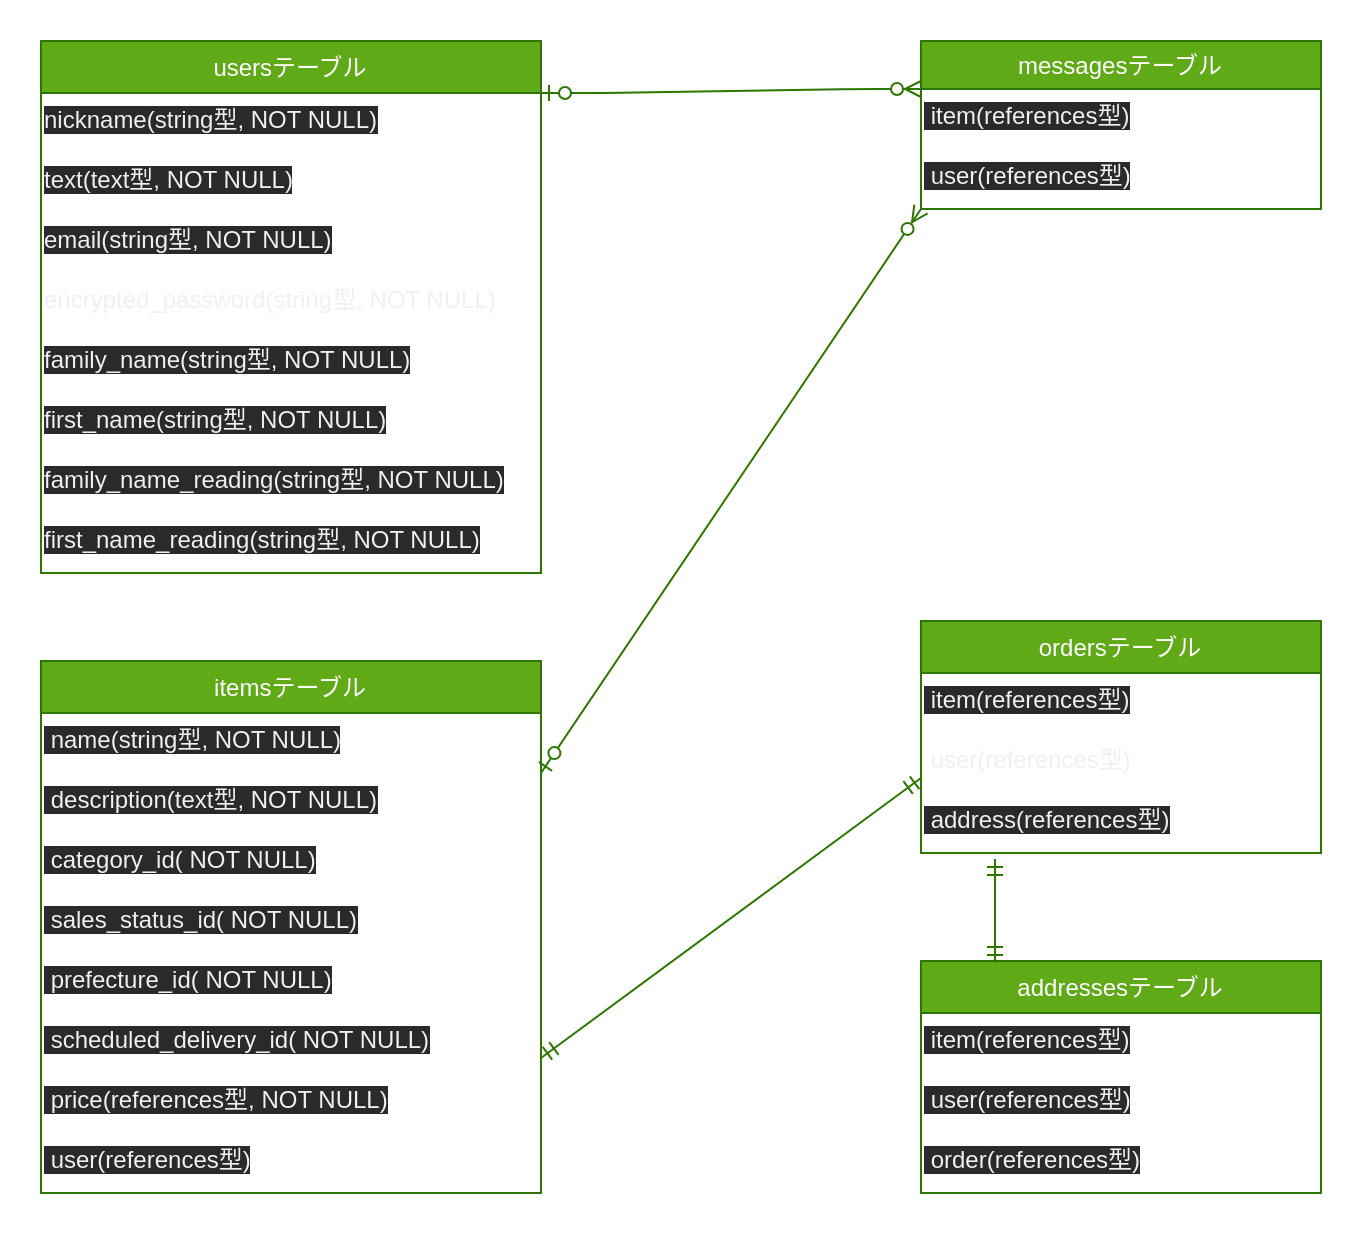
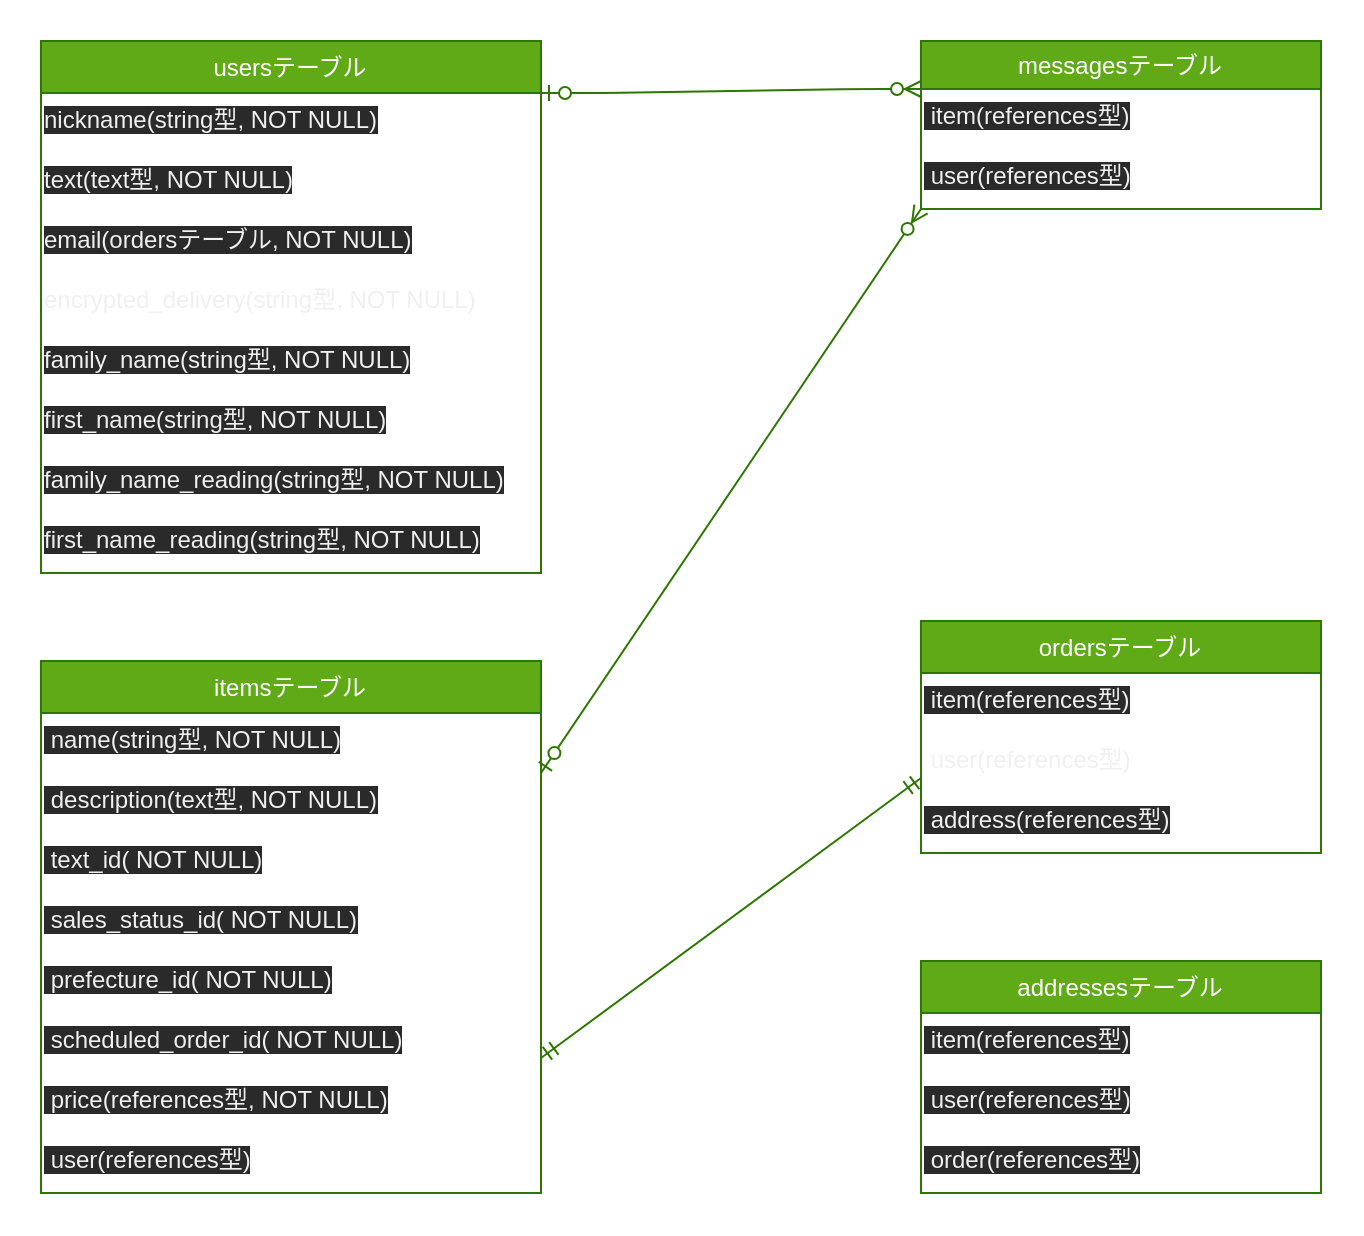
  <mxCell id="0" />
  <mxCell id="1" parent="0" />
  <mxCell id="2" value="usersテーブル" style="swimlane;fontStyle=0;childLayout=stackLayout;horizontal=1;startSize=26;fillColor=#60a917;horizontalStack=0;resizeParent=1;resizeParentMax=0;resizeLast=0;collapsible=1;marginBottom=0;strokeColor=#2D7600;fontColor=#ffffff;" vertex="1" parent="1"><mxGeometry x="20" y="20" width="250" height="266" as="geometry" /></mxCell>
  <mxCell id="3" value="&lt;span style=&quot;color: rgb(240 , 240 , 240) ; font-family: &amp;#34;helvetica&amp;#34; ; font-size: 12px ; font-style: normal ; font-weight: 400 ; letter-spacing: normal ; text-align: left ; text-indent: 0px ; text-transform: none ; word-spacing: 0px ; background-color: rgb(42 , 42 , 42) ; display: inline ; float: none&quot;&gt;nickname(string型, NOT NULL)&lt;/span&gt;" style="text;whiteSpace=wrap;html=1;" vertex="1" parent="2"><mxGeometry y="26" width="250" height="30" as="geometry" /></mxCell>
  <mxCell id="4" value="&lt;span style=&quot;color: rgb(240 , 240 , 240) ; font-family: &amp;#34;helvetica&amp;#34; ; font-size: 12px ; font-style: normal ; font-weight: 400 ; letter-spacing: normal ; text-align: left ; text-indent: 0px ; text-transform: none ; word-spacing: 0px ; background-color: rgb(42 , 42 , 42) ; display: inline ; float: none&quot;&gt;text(text型, NOT NULL)&lt;/span&gt;" style="text;whiteSpace=wrap;html=1;fontColor=#f0f0f0;" vertex="1" parent="2"><mxGeometry y="56" width="250" height="30" as="geometry" /></mxCell>
- <mxCell id="5" value="&lt;span style=&quot;color: rgb(240 , 240 , 240) ; font-family: &amp;#34;helvetica&amp;#34; ; font-size: 12px ; font-style: normal ; font-weight: 400 ; letter-spacing: normal ; text-align: left ; text-indent: 0px ; text-transform: none ; word-spacing: 0px ; background-color: rgb(42 , 42 , 42) ; display: inline ; float: none&quot;&gt;email(string型, NOT NULL)&lt;/span&gt;" style="text;whiteSpace=wrap;html=1;fontColor=#f0f0f0;" vertex="1" parent="2"><mxGeometry y="86" width="250" height="30" as="geometry" /></mxCell>
- <mxCell id="6" value="encrypted_password(string型, NOT NULL)" style="text;whiteSpace=wrap;html=1;fontColor=#f0f0f0;" vertex="1" parent="2"><mxGeometry y="116" width="250" height="30" as="geometry" /></mxCell>
+ <mxCell id="5" value="&lt;span style=&quot;color: rgb(240 , 240 , 240) ; font-family: &amp;#34;helvetica&amp;#34; ; font-size: 12px ; font-style: normal ; font-weight: 400 ; letter-spacing: normal ; text-align: left ; text-indent: 0px ; text-transform: none ; word-spacing: 0px ; background-color: rgb(42 , 42 , 42) ; display: inline ; float: none&quot;&gt;email(ordersテーブル, NOT NULL)&lt;/span&gt;" style="text;whiteSpace=wrap;html=1;fontColor=#f0f0f0;" vertex="1" parent="2"><mxGeometry y="86" width="250" height="30" as="geometry" /></mxCell>
+ <mxCell id="6" value="encrypted_delivery(string型, NOT NULL)" style="text;whiteSpace=wrap;html=1;fontColor=#f0f0f0;" vertex="1" parent="2"><mxGeometry y="116" width="250" height="30" as="geometry" /></mxCell>
  <mxCell id="7" value="&lt;span style=&quot;color: rgb(240 , 240 , 240) ; font-family: &amp;#34;helvetica&amp;#34; ; font-size: 12px ; font-style: normal ; font-weight: 400 ; letter-spacing: normal ; text-align: left ; text-indent: 0px ; text-transform: none ; word-spacing: 0px ; background-color: rgb(42 , 42 , 42) ; display: inline ; float: none&quot;&gt;family_name(string型, NOT NULL)&lt;/span&gt;" style="text;whiteSpace=wrap;html=1;" vertex="1" parent="2"><mxGeometry y="146" width="250" height="30" as="geometry" /></mxCell>
  <mxCell id="8" value="&lt;span style=&quot;color: rgb(240 , 240 , 240) ; font-family: &amp;#34;helvetica&amp;#34; ; font-size: 12px ; font-style: normal ; font-weight: 400 ; letter-spacing: normal ; text-align: left ; text-indent: 0px ; text-transform: none ; word-spacing: 0px ; background-color: rgb(42 , 42 , 42) ; display: inline ; float: none&quot;&gt;first_name(string型, NOT NULL)&lt;/span&gt;" style="text;whiteSpace=wrap;html=1;" vertex="1" parent="2"><mxGeometry y="176" width="250" height="30" as="geometry" /></mxCell>
  <mxCell id="9" value="&lt;span style=&quot;color: rgb(240 , 240 , 240) ; font-family: &amp;#34;helvetica&amp;#34; ; font-size: 12px ; font-style: normal ; font-weight: 400 ; letter-spacing: normal ; text-align: left ; text-indent: 0px ; text-transform: none ; word-spacing: 0px ; background-color: rgb(42 , 42 , 42) ; display: inline ; float: none&quot;&gt;family_name_reading(string型, NOT NULL)&lt;/span&gt;" style="text;whiteSpace=wrap;html=1;" vertex="1" parent="2"><mxGeometry y="206" width="250" height="30" as="geometry" /></mxCell>
  <mxCell id="10" value="&lt;span style=&quot;color: rgb(240 , 240 , 240) ; font-family: &amp;#34;helvetica&amp;#34; ; font-size: 12px ; font-style: normal ; font-weight: 400 ; letter-spacing: normal ; text-align: left ; text-indent: 0px ; text-transform: none ; word-spacing: 0px ; background-color: rgb(42 , 42 , 42) ; display: inline ; float: none&quot;&gt;first_name_reading(string型, NOT NULL)&lt;/span&gt;" style="text;whiteSpace=wrap;html=1;" vertex="1" parent="2"><mxGeometry y="236" width="250" height="30" as="geometry" /></mxCell>
  <mxCell id="11" value="ordersテーブル" style="swimlane;fontStyle=0;childLayout=stackLayout;horizontal=1;startSize=26;fillColor=#60a917;horizontalStack=0;resizeParent=1;resizeParentMax=0;resizeLast=0;collapsible=1;marginBottom=0;strokeColor=#2D7600;fontColor=#ffffff;" vertex="1" parent="1"><mxGeometry x="460" y="310" width="200" height="116" as="geometry" /></mxCell>
  <mxCell id="12" value="&lt;span style=&quot;color: rgb(240 , 240 , 240) ; font-family: &amp;#34;helvetica&amp;#34; ; font-size: 12px ; font-style: normal ; font-weight: 400 ; letter-spacing: normal ; text-align: left ; text-indent: 0px ; text-transform: none ; word-spacing: 0px ; background-color: rgb(42 , 42 , 42) ; display: inline ; float: none&quot;&gt;&amp;nbsp;item(references型)&lt;/span&gt;" style="text;whiteSpace=wrap;html=1;fontColor=#f0f0f0;" vertex="1" parent="11"><mxGeometry y="26" width="200" height="30" as="geometry" /></mxCell>
  <mxCell id="13" value="&lt;span style=&quot;font-family: &amp;#34;helvetica&amp;#34;&quot;&gt;&amp;nbsp;user(references型)&lt;/span&gt;" style="text;whiteSpace=wrap;html=1;fontColor=#f0f0f0;" vertex="1" parent="11"><mxGeometry y="56" width="200" height="30" as="geometry" /></mxCell>
  <mxCell id="14" value="&lt;span style=&quot;color: rgb(240 , 240 , 240) ; font-family: &amp;#34;helvetica&amp;#34; ; font-size: 12px ; font-style: normal ; font-weight: 400 ; letter-spacing: normal ; text-align: left ; text-indent: 0px ; text-transform: none ; word-spacing: 0px ; background-color: rgb(42 , 42 , 42) ; display: inline ; float: none&quot;&gt;&amp;nbsp;address(references型)&lt;/span&gt;" style="text;whiteSpace=wrap;html=1;fontColor=#f0f0f0;" vertex="1" parent="11"><mxGeometry y="86" width="200" height="30" as="geometry" /></mxCell>
  <mxCell id="15" value="itemsテーブル" style="swimlane;fontStyle=0;childLayout=stackLayout;horizontal=1;startSize=26;fillColor=#60a917;horizontalStack=0;resizeParent=1;resizeParentMax=0;resizeLast=0;collapsible=1;marginBottom=0;strokeColor=#2D7600;fontColor=#ffffff;" vertex="1" parent="1"><mxGeometry x="20" y="330" width="250" height="266" as="geometry" /></mxCell>
  <mxCell id="16" value="&lt;span style=&quot;color: rgb(240 , 240 , 240) ; font-family: &amp;#34;helvetica&amp;#34; ; font-size: 12px ; font-style: normal ; font-weight: 400 ; letter-spacing: normal ; text-align: left ; text-indent: 0px ; text-transform: none ; word-spacing: 0px ; background-color: rgb(42 , 42 , 42) ; display: inline ; float: none&quot;&gt;&amp;nbsp;name(string型, NOT NULL)&lt;/span&gt;" style="text;whiteSpace=wrap;html=1;" vertex="1" parent="15"><mxGeometry y="26" width="250" height="30" as="geometry" /></mxCell>
  <mxCell id="17" value="&lt;span style=&quot;color: rgb(240 , 240 , 240) ; font-family: &amp;#34;helvetica&amp;#34; ; font-size: 12px ; font-style: normal ; font-weight: 400 ; letter-spacing: normal ; text-align: left ; text-indent: 0px ; text-transform: none ; word-spacing: 0px ; background-color: rgb(42 , 42 , 42) ; display: inline ; float: none&quot;&gt;&amp;nbsp;&lt;span style=&quot;font-family: &amp;#34;helvetica&amp;#34;&quot;&gt;description&lt;/span&gt;(text型, NOT NULL)&lt;/span&gt;" style="text;whiteSpace=wrap;html=1;fontColor=#f0f0f0;" vertex="1" parent="15"><mxGeometry y="56" width="250" height="30" as="geometry" /></mxCell>
- <mxCell id="18" value="&lt;span style=&quot;color: rgb(240 , 240 , 240) ; font-family: &amp;#34;helvetica&amp;#34; ; font-size: 12px ; font-style: normal ; font-weight: 400 ; letter-spacing: normal ; text-align: left ; text-indent: 0px ; text-transform: none ; word-spacing: 0px ; background-color: rgb(42 , 42 , 42) ; display: inline ; float: none&quot;&gt;&amp;nbsp;category_id( NOT NULL)&lt;/span&gt;" style="text;whiteSpace=wrap;html=1;fontColor=#f0f0f0;" vertex="1" parent="15"><mxGeometry y="86" width="250" height="30" as="geometry" /></mxCell>
+ <mxCell id="18" value="&lt;span style=&quot;color: rgb(240 , 240 , 240) ; font-family: &amp;#34;helvetica&amp;#34; ; font-size: 12px ; font-style: normal ; font-weight: 400 ; letter-spacing: normal ; text-align: left ; text-indent: 0px ; text-transform: none ; word-spacing: 0px ; background-color: rgb(42 , 42 , 42) ; display: inline ; float: none&quot;&gt;&amp;nbsp;text_id( NOT NULL)&lt;/span&gt;" style="text;whiteSpace=wrap;html=1;fontColor=#f0f0f0;" vertex="1" parent="15"><mxGeometry y="86" width="250" height="30" as="geometry" /></mxCell>
  <mxCell id="19" value="&lt;meta charset=&quot;utf-8&quot;&gt;&lt;span style=&quot;color: rgb(240, 240, 240); font-family: helvetica; font-size: 12px; font-style: normal; font-weight: 400; letter-spacing: normal; text-align: left; text-indent: 0px; text-transform: none; word-spacing: 0px; background-color: rgb(42, 42, 42); display: inline; float: none;&quot;&gt;&amp;nbsp;sales_status_id( NOT NULL)&lt;/span&gt;" style="text;whiteSpace=wrap;html=1;" vertex="1" parent="15"><mxGeometry y="116" width="250" height="30" as="geometry" /></mxCell>
  <mxCell id="20" value="&lt;span style=&quot;color: rgb(240 , 240 , 240) ; font-family: &amp;#34;helvetica&amp;#34; ; font-size: 12px ; font-style: normal ; font-weight: 400 ; letter-spacing: normal ; text-align: left ; text-indent: 0px ; text-transform: none ; word-spacing: 0px ; background-color: rgb(42 , 42 , 42) ; display: inline ; float: none&quot;&gt;&amp;nbsp;prefecture_id( NOT NULL)&lt;/span&gt;" style="text;whiteSpace=wrap;html=1;" vertex="1" parent="15"><mxGeometry y="146" width="250" height="30" as="geometry" /></mxCell>
- <mxCell id="21" value="&lt;span style=&quot;color: rgb(240 , 240 , 240) ; font-family: &amp;#34;helvetica&amp;#34; ; font-size: 12px ; font-style: normal ; font-weight: 400 ; letter-spacing: normal ; text-align: left ; text-indent: 0px ; text-transform: none ; word-spacing: 0px ; background-color: rgb(42 , 42 , 42) ; display: inline ; float: none&quot;&gt;&amp;nbsp;scheduled_delivery_id( NOT NULL)&lt;/span&gt;" style="text;whiteSpace=wrap;html=1;fontColor=#f0f0f0;" vertex="1" parent="15"><mxGeometry y="176" width="250" height="30" as="geometry" /></mxCell>
+ <mxCell id="21" value="&lt;span style=&quot;color: rgb(240 , 240 , 240) ; font-family: &amp;#34;helvetica&amp;#34; ; font-size: 12px ; font-style: normal ; font-weight: 400 ; letter-spacing: normal ; text-align: left ; text-indent: 0px ; text-transform: none ; word-spacing: 0px ; background-color: rgb(42 , 42 , 42) ; display: inline ; float: none&quot;&gt;&amp;nbsp;scheduled_order_id( NOT NULL)&lt;/span&gt;" style="text;whiteSpace=wrap;html=1;fontColor=#f0f0f0;" vertex="1" parent="15"><mxGeometry y="176" width="250" height="30" as="geometry" /></mxCell>
  <mxCell id="22" value="&lt;meta charset=&quot;utf-8&quot;&gt;&lt;span style=&quot;color: rgb(240, 240, 240); font-family: helvetica; font-size: 12px; font-style: normal; font-weight: 400; letter-spacing: normal; text-align: left; text-indent: 0px; text-transform: none; word-spacing: 0px; background-color: rgb(42, 42, 42); display: inline; float: none;&quot;&gt;&amp;nbsp;price(references型, NOT NULL)&lt;/span&gt;" style="text;whiteSpace=wrap;html=1;" vertex="1" parent="15"><mxGeometry y="206" width="250" height="30" as="geometry" /></mxCell>
  <mxCell id="23" value="&lt;meta charset=&quot;utf-8&quot;&gt;&lt;span style=&quot;color: rgb(240, 240, 240); font-family: helvetica; font-size: 12px; font-style: normal; font-weight: 400; letter-spacing: normal; text-align: left; text-indent: 0px; text-transform: none; word-spacing: 0px; background-color: rgb(42, 42, 42); display: inline; float: none;&quot;&gt;&amp;nbsp;user(references型)&lt;/span&gt;" style="text;whiteSpace=wrap;html=1;" vertex="1" parent="15"><mxGeometry y="236" width="250" height="30" as="geometry" /></mxCell>
  <mxCell id="24" value="messagesテーブル" style="swimlane;fontStyle=0;childLayout=stackLayout;horizontal=1;startSize=24;fillColor=#60a917;horizontalStack=0;resizeParent=1;resizeParentMax=0;resizeLast=0;collapsible=1;marginBottom=0;strokeColor=#2D7600;fontColor=#ffffff;" vertex="1" parent="1"><mxGeometry x="460" y="20" width="200" height="84" as="geometry" /></mxCell>
  <mxCell id="25" value="&lt;span style=&quot;color: rgb(240 , 240 , 240) ; font-family: &amp;#34;helvetica&amp;#34; ; font-size: 12px ; font-style: normal ; font-weight: 400 ; letter-spacing: normal ; text-align: left ; text-indent: 0px ; text-transform: none ; word-spacing: 0px ; background-color: rgb(42 , 42 , 42) ; display: inline ; float: none&quot;&gt;&amp;nbsp;item(references型)&lt;/span&gt;" style="text;whiteSpace=wrap;html=1;fontColor=#f0f0f0;" vertex="1" parent="24"><mxGeometry y="24" width="200" height="30" as="geometry" /></mxCell>
  <mxCell id="26" value="&lt;meta charset=&quot;utf-8&quot;&gt;&lt;span style=&quot;color: rgb(240, 240, 240); font-family: helvetica; font-size: 12px; font-style: normal; font-weight: 400; letter-spacing: normal; text-align: left; text-indent: 0px; text-transform: none; word-spacing: 0px; background-color: rgb(42, 42, 42); display: inline; float: none;&quot;&gt;&amp;nbsp;user(references型)&lt;/span&gt;" style="text;whiteSpace=wrap;html=1;fontColor=#f0f0f0;" vertex="1" parent="24"><mxGeometry y="54" width="200" height="30" as="geometry" /></mxCell>
  <mxCell id="27" value="" style="edgeStyle=entityRelationEdgeStyle;fontSize=12;html=1;endArrow=ERzeroToMany;startArrow=ERzeroToOne;fillColor=#60a917;strokeColor=#2D7600;entryX=0;entryY=0;entryDx=0;entryDy=0;exitX=1;exitY=0;exitDx=0;exitDy=0;" edge="1" parent="1" source="3" target="25"><mxGeometry width="100" height="100" relative="1" as="geometry"><mxPoint x="290" y="70" as="sourcePoint" /><mxPoint x="420" y="150" as="targetPoint" /></mxGeometry></mxCell>
  <mxCell id="28" value="" style="fontSize=12;html=1;endArrow=ERzeroToMany;startArrow=ERzeroToOne;exitX=1;exitY=0;exitDx=0;exitDy=0;entryX=0;entryY=1;entryDx=0;entryDy=0;fillColor=#60a917;strokeColor=#2D7600;" edge="1" parent="1" source="17" target="26"><mxGeometry width="100" height="100" relative="1" as="geometry"><mxPoint x="270" y="449" as="sourcePoint" /><mxPoint x="456" y="271.012" as="targetPoint" /></mxGeometry></mxCell>
  <mxCell id="29" value="" style="fontSize=12;html=1;endArrow=ERmandOne;startArrow=ERmandOne;fontColor=#f0f0f0;entryX=0;entryY=0.75;entryDx=0;entryDy=0;fillColor=#60a917;strokeColor=#2D7600;exitX=1;exitY=0.75;exitDx=0;exitDy=0;" edge="1" parent="1" source="21" target="13"><mxGeometry width="100" height="100" relative="1" as="geometry"><mxPoint x="270" y="521" as="sourcePoint" /><mxPoint x="420" y="550" as="targetPoint" /></mxGeometry></mxCell>
  <mxCell id="30" value="addressesテーブル" style="swimlane;fontStyle=0;childLayout=stackLayout;horizontal=1;startSize=26;fillColor=#60a917;horizontalStack=0;resizeParent=1;resizeParentMax=0;resizeLast=0;collapsible=1;marginBottom=0;labelBackgroundColor=none;fontColor=#ffffff;strokeColor=#2D7600;" vertex="1" parent="1"><mxGeometry x="460" y="480" width="200" height="116" as="geometry" /></mxCell>
  <mxCell id="31" value="&lt;meta charset=&quot;utf-8&quot;&gt;&lt;span style=&quot;color: rgb(240, 240, 240); font-family: helvetica; font-size: 12px; font-style: normal; font-weight: 400; letter-spacing: normal; text-align: left; text-indent: 0px; text-transform: none; word-spacing: 0px; background-color: rgb(42, 42, 42); display: inline; float: none;&quot;&gt;&amp;nbsp;item(references型)&lt;/span&gt;" style="text;whiteSpace=wrap;html=1;fontColor=#f0f0f0;" vertex="1" parent="30"><mxGeometry y="26" width="200" height="30" as="geometry" /></mxCell>
  <mxCell id="32" value="&lt;meta charset=&quot;utf-8&quot;&gt;&lt;span style=&quot;color: rgb(240, 240, 240); font-family: helvetica; font-size: 12px; font-style: normal; font-weight: 400; letter-spacing: normal; text-align: left; text-indent: 0px; text-transform: none; word-spacing: 0px; background-color: rgb(42, 42, 42); display: inline; float: none;&quot;&gt;&amp;nbsp;user(references型)&lt;/span&gt;" style="text;whiteSpace=wrap;html=1;fontColor=#f0f0f0;" vertex="1" parent="30"><mxGeometry y="56" width="200" height="30" as="geometry" /></mxCell>
  <mxCell id="33" value="&lt;span style=&quot;color: rgb(240 , 240 , 240) ; font-family: &amp;#34;helvetica&amp;#34; ; font-size: 12px ; font-style: normal ; font-weight: 400 ; letter-spacing: normal ; text-align: left ; text-indent: 0px ; text-transform: none ; word-spacing: 0px ; background-color: rgb(42 , 42 , 42) ; display: inline ; float: none&quot;&gt;&amp;nbsp;order(references型)&lt;/span&gt;" style="text;whiteSpace=wrap;html=1;fontColor=#f0f0f0;" vertex="1" parent="30"><mxGeometry y="86" width="200" height="30" as="geometry" /></mxCell>
- <mxCell id="34" value="" style="fontSize=12;html=1;endArrow=ERmandOne;startArrow=ERmandOne;fontColor=#f0f0f0;entryX=0.185;entryY=1.1;entryDx=0;entryDy=0;entryPerimeter=0;exitX=0.185;exitY=0.009;exitDx=0;exitDy=0;exitPerimeter=0;fillColor=#60a917;strokeColor=#2D7600;" edge="1" parent="1" source="30" target="14"><mxGeometry width="100" height="100" relative="1" as="geometry"><mxPoint x="270" y="500" as="sourcePoint" /><mxPoint x="370" y="400" as="targetPoint" /></mxGeometry></mxCell>
